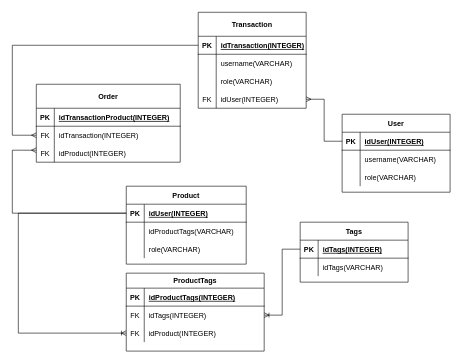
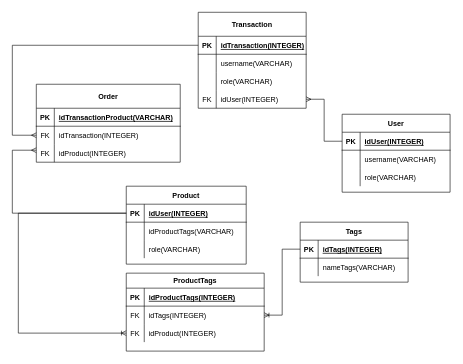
  <mxCell id="0" />
  <mxCell id="1" parent="0" />
  <mxCell id="2" value="User" style="shape=table;startSize=30;container=1;collapsible=1;childLayout=tableLayout;fixedRows=1;rowLines=0;fontStyle=1;align=center;resizeLast=1;" vertex="1" parent="1"><mxGeometry x="570" y="190" width="180" height="130" as="geometry" /></mxCell>
  <mxCell id="3" value="" style="shape=tableRow;horizontal=0;startSize=0;swimlaneHead=0;swimlaneBody=0;fillColor=none;collapsible=0;dropTarget=0;points=[[0,0.5],[1,0.5]];portConstraint=eastwest;top=0;left=0;right=0;bottom=1;" vertex="1" parent="2"><mxGeometry y="30" width="180" height="30" as="geometry" /></mxCell>
  <mxCell id="4" value="PK" style="shape=partialRectangle;connectable=0;fillColor=none;top=0;left=0;bottom=0;right=0;fontStyle=1;overflow=hidden;" vertex="1" parent="3"><mxGeometry width="30" height="30" as="geometry"><mxRectangle width="30" height="30" as="alternateBounds" /></mxGeometry></mxCell>
  <mxCell id="5" value="idUser(INTEGER)" style="shape=partialRectangle;connectable=0;fillColor=none;top=0;left=0;bottom=0;right=0;align=left;spacingLeft=6;fontStyle=5;overflow=hidden;" vertex="1" parent="3"><mxGeometry x="30" width="150" height="30" as="geometry"><mxRectangle width="150" height="30" as="alternateBounds" /></mxGeometry></mxCell>
  <mxCell id="6" value="" style="shape=tableRow;horizontal=0;startSize=0;swimlaneHead=0;swimlaneBody=0;fillColor=none;collapsible=0;dropTarget=0;points=[[0,0.5],[1,0.5]];portConstraint=eastwest;top=0;left=0;right=0;bottom=0;" vertex="1" parent="2"><mxGeometry y="60" width="180" height="30" as="geometry" /></mxCell>
  <mxCell id="7" value="" style="shape=partialRectangle;connectable=0;fillColor=none;top=0;left=0;bottom=0;right=0;editable=1;overflow=hidden;" vertex="1" parent="6"><mxGeometry width="30" height="30" as="geometry"><mxRectangle width="30" height="30" as="alternateBounds" /></mxGeometry></mxCell>
  <mxCell id="8" value="username(VARCHAR)" style="shape=partialRectangle;connectable=0;fillColor=none;top=0;left=0;bottom=0;right=0;align=left;spacingLeft=6;overflow=hidden;" vertex="1" parent="6"><mxGeometry x="30" width="150" height="30" as="geometry"><mxRectangle width="150" height="30" as="alternateBounds" /></mxGeometry></mxCell>
  <mxCell id="9" value="" style="shape=tableRow;horizontal=0;startSize=0;swimlaneHead=0;swimlaneBody=0;fillColor=none;collapsible=0;dropTarget=0;points=[[0,0.5],[1,0.5]];portConstraint=eastwest;top=0;left=0;right=0;bottom=0;" vertex="1" parent="2"><mxGeometry y="90" width="180" height="30" as="geometry" /></mxCell>
  <mxCell id="10" value="" style="shape=partialRectangle;connectable=0;fillColor=none;top=0;left=0;bottom=0;right=0;editable=1;overflow=hidden;" vertex="1" parent="9"><mxGeometry width="30" height="30" as="geometry"><mxRectangle width="30" height="30" as="alternateBounds" /></mxGeometry></mxCell>
  <mxCell id="11" value="role(VARCHAR)" style="shape=partialRectangle;connectable=0;fillColor=none;top=0;left=0;bottom=0;right=0;align=left;spacingLeft=6;overflow=hidden;" vertex="1" parent="9"><mxGeometry x="30" width="150" height="30" as="geometry"><mxRectangle width="150" height="30" as="alternateBounds" /></mxGeometry></mxCell>
  <mxCell id="12" value="Tags" style="shape=table;startSize=30;container=1;collapsible=1;childLayout=tableLayout;fixedRows=1;rowLines=0;fontStyle=1;align=center;resizeLast=1;" vertex="1" parent="1"><mxGeometry x="500" y="370" width="180" height="100" as="geometry" /></mxCell>
  <mxCell id="13" value="" style="shape=tableRow;horizontal=0;startSize=0;swimlaneHead=0;swimlaneBody=0;fillColor=none;collapsible=0;dropTarget=0;points=[[0,0.5],[1,0.5]];portConstraint=eastwest;top=0;left=0;right=0;bottom=1;" vertex="1" parent="12"><mxGeometry y="30" width="180" height="30" as="geometry" /></mxCell>
  <mxCell id="14" value="PK" style="shape=partialRectangle;connectable=0;fillColor=none;top=0;left=0;bottom=0;right=0;fontStyle=1;overflow=hidden;" vertex="1" parent="13"><mxGeometry width="30" height="30" as="geometry"><mxRectangle width="30" height="30" as="alternateBounds" /></mxGeometry></mxCell>
  <mxCell id="15" value="idTags(INTEGER)" style="shape=partialRectangle;connectable=0;fillColor=none;top=0;left=0;bottom=0;right=0;align=left;spacingLeft=6;fontStyle=5;overflow=hidden;" vertex="1" parent="13"><mxGeometry x="30" width="150" height="30" as="geometry"><mxRectangle width="150" height="30" as="alternateBounds" /></mxGeometry></mxCell>
  <mxCell id="16" value="" style="shape=tableRow;horizontal=0;startSize=0;swimlaneHead=0;swimlaneBody=0;fillColor=none;collapsible=0;dropTarget=0;points=[[0,0.5],[1,0.5]];portConstraint=eastwest;top=0;left=0;right=0;bottom=0;" vertex="1" parent="12"><mxGeometry y="60" width="180" height="30" as="geometry" /></mxCell>
  <mxCell id="17" value="" style="shape=partialRectangle;connectable=0;fillColor=none;top=0;left=0;bottom=0;right=0;editable=1;overflow=hidden;" vertex="1" parent="16"><mxGeometry width="30" height="30" as="geometry"><mxRectangle width="30" height="30" as="alternateBounds" /></mxGeometry></mxCell>
- <mxCell id="18" value="idTags(VARCHAR)" style="shape=partialRectangle;connectable=0;fillColor=none;top=0;left=0;bottom=0;right=0;align=left;spacingLeft=6;overflow=hidden;" vertex="1" parent="16"><mxGeometry x="30" width="150" height="30" as="geometry"><mxRectangle width="150" height="30" as="alternateBounds" /></mxGeometry></mxCell>
+ <mxCell id="18" value="nameTags(VARCHAR)" style="shape=partialRectangle;connectable=0;fillColor=none;top=0;left=0;bottom=0;right=0;align=left;spacingLeft=6;overflow=hidden;" vertex="1" parent="16"><mxGeometry x="30" width="150" height="30" as="geometry"><mxRectangle width="150" height="30" as="alternateBounds" /></mxGeometry></mxCell>
  <mxCell id="19" value="Transaction" style="shape=table;startSize=40;container=1;collapsible=1;childLayout=tableLayout;fixedRows=1;rowLines=0;fontStyle=1;align=center;resizeLast=1;" vertex="1" parent="1"><mxGeometry x="330" y="20" width="180" height="160" as="geometry" /></mxCell>
  <mxCell id="20" value="" style="shape=tableRow;horizontal=0;startSize=0;swimlaneHead=0;swimlaneBody=0;fillColor=none;collapsible=0;dropTarget=0;points=[[0,0.5],[1,0.5]];portConstraint=eastwest;top=0;left=0;right=0;bottom=1;" vertex="1" parent="19"><mxGeometry y="40" width="180" height="30" as="geometry" /></mxCell>
  <mxCell id="21" value="PK" style="shape=partialRectangle;connectable=0;fillColor=none;top=0;left=0;bottom=0;right=0;fontStyle=1;overflow=hidden;" vertex="1" parent="20"><mxGeometry width="30" height="30" as="geometry"><mxRectangle width="30" height="30" as="alternateBounds" /></mxGeometry></mxCell>
  <mxCell id="22" value="idTransaction(INTEGER)" style="shape=partialRectangle;connectable=0;fillColor=none;top=0;left=0;bottom=0;right=0;align=left;spacingLeft=6;fontStyle=5;overflow=hidden;" vertex="1" parent="20"><mxGeometry x="30" width="150" height="30" as="geometry"><mxRectangle width="150" height="30" as="alternateBounds" /></mxGeometry></mxCell>
  <mxCell id="23" value="" style="shape=tableRow;horizontal=0;startSize=0;swimlaneHead=0;swimlaneBody=0;fillColor=none;collapsible=0;dropTarget=0;points=[[0,0.5],[1,0.5]];portConstraint=eastwest;top=0;left=0;right=0;bottom=0;" vertex="1" parent="19"><mxGeometry y="70" width="180" height="30" as="geometry" /></mxCell>
  <mxCell id="24" value="" style="shape=partialRectangle;connectable=0;fillColor=none;top=0;left=0;bottom=0;right=0;editable=1;overflow=hidden;" vertex="1" parent="23"><mxGeometry width="30" height="30" as="geometry"><mxRectangle width="30" height="30" as="alternateBounds" /></mxGeometry></mxCell>
  <mxCell id="25" value="username(VARCHAR)" style="shape=partialRectangle;connectable=0;fillColor=none;top=0;left=0;bottom=0;right=0;align=left;spacingLeft=6;overflow=hidden;" vertex="1" parent="23"><mxGeometry x="30" width="150" height="30" as="geometry"><mxRectangle width="150" height="30" as="alternateBounds" /></mxGeometry></mxCell>
  <mxCell id="26" value="" style="shape=tableRow;horizontal=0;startSize=0;swimlaneHead=0;swimlaneBody=0;fillColor=none;collapsible=0;dropTarget=0;points=[[0,0.5],[1,0.5]];portConstraint=eastwest;top=0;left=0;right=0;bottom=0;" vertex="1" parent="19"><mxGeometry y="100" width="180" height="30" as="geometry" /></mxCell>
  <mxCell id="27" value="" style="shape=partialRectangle;connectable=0;fillColor=none;top=0;left=0;bottom=0;right=0;editable=1;overflow=hidden;" vertex="1" parent="26"><mxGeometry width="30" height="30" as="geometry"><mxRectangle width="30" height="30" as="alternateBounds" /></mxGeometry></mxCell>
  <mxCell id="28" value="role(VARCHAR)" style="shape=partialRectangle;connectable=0;fillColor=none;top=0;left=0;bottom=0;right=0;align=left;spacingLeft=6;overflow=hidden;" vertex="1" parent="26"><mxGeometry x="30" width="150" height="30" as="geometry"><mxRectangle width="150" height="30" as="alternateBounds" /></mxGeometry></mxCell>
  <mxCell id="29" value="" style="shape=tableRow;horizontal=0;startSize=0;swimlaneHead=0;swimlaneBody=0;fillColor=none;collapsible=0;dropTarget=0;points=[[0,0.5],[1,0.5]];portConstraint=eastwest;top=0;left=0;right=0;bottom=0;" vertex="1" parent="19"><mxGeometry y="130" width="180" height="30" as="geometry" /></mxCell>
  <mxCell id="30" value="FK" style="shape=partialRectangle;connectable=0;fillColor=none;top=0;left=0;bottom=0;right=0;editable=1;overflow=hidden;" vertex="1" parent="29"><mxGeometry width="30" height="30" as="geometry"><mxRectangle width="30" height="30" as="alternateBounds" /></mxGeometry></mxCell>
  <mxCell id="31" value="idUser(INTEGER)" style="shape=partialRectangle;connectable=0;fillColor=none;top=0;left=0;bottom=0;right=0;align=left;spacingLeft=6;overflow=hidden;" vertex="1" parent="29"><mxGeometry x="30" width="150" height="30" as="geometry"><mxRectangle width="150" height="30" as="alternateBounds" /></mxGeometry></mxCell>
  <mxCell id="32" value="Product" style="shape=table;startSize=30;container=1;collapsible=1;childLayout=tableLayout;fixedRows=1;rowLines=0;fontStyle=1;align=center;resizeLast=1;" vertex="1" parent="1"><mxGeometry x="210" y="310" width="200" height="130" as="geometry" /></mxCell>
  <mxCell id="33" value="" style="shape=tableRow;horizontal=0;startSize=0;swimlaneHead=0;swimlaneBody=0;fillColor=none;collapsible=0;dropTarget=0;points=[[0,0.5],[1,0.5]];portConstraint=eastwest;top=0;left=0;right=0;bottom=1;" vertex="1" parent="32"><mxGeometry y="30" width="200" height="30" as="geometry" /></mxCell>
  <mxCell id="34" value="PK" style="shape=partialRectangle;connectable=0;fillColor=none;top=0;left=0;bottom=0;right=0;fontStyle=1;overflow=hidden;" vertex="1" parent="33"><mxGeometry width="30" height="30" as="geometry"><mxRectangle width="30" height="30" as="alternateBounds" /></mxGeometry></mxCell>
  <mxCell id="35" value="idUser(INTEGER)" style="shape=partialRectangle;connectable=0;fillColor=none;top=0;left=0;bottom=0;right=0;align=left;spacingLeft=6;fontStyle=5;overflow=hidden;" vertex="1" parent="33"><mxGeometry x="30" width="170" height="30" as="geometry"><mxRectangle width="170" height="30" as="alternateBounds" /></mxGeometry></mxCell>
  <mxCell id="36" value="" style="shape=tableRow;horizontal=0;startSize=0;swimlaneHead=0;swimlaneBody=0;fillColor=none;collapsible=0;dropTarget=0;points=[[0,0.5],[1,0.5]];portConstraint=eastwest;top=0;left=0;right=0;bottom=0;" vertex="1" parent="32"><mxGeometry y="60" width="200" height="30" as="geometry" /></mxCell>
  <mxCell id="37" value="" style="shape=partialRectangle;connectable=0;fillColor=none;top=0;left=0;bottom=0;right=0;editable=1;overflow=hidden;" vertex="1" parent="36"><mxGeometry width="30" height="30" as="geometry"><mxRectangle width="30" height="30" as="alternateBounds" /></mxGeometry></mxCell>
  <mxCell id="38" value="idProductTags(VARCHAR)" style="shape=partialRectangle;connectable=0;fillColor=none;top=0;left=0;bottom=0;right=0;align=left;spacingLeft=6;overflow=hidden;" vertex="1" parent="36"><mxGeometry x="30" width="170" height="30" as="geometry"><mxRectangle width="170" height="30" as="alternateBounds" /></mxGeometry></mxCell>
  <mxCell id="39" value="" style="shape=tableRow;horizontal=0;startSize=0;swimlaneHead=0;swimlaneBody=0;fillColor=none;collapsible=0;dropTarget=0;points=[[0,0.5],[1,0.5]];portConstraint=eastwest;top=0;left=0;right=0;bottom=0;" vertex="1" parent="32"><mxGeometry y="90" width="200" height="30" as="geometry" /></mxCell>
  <mxCell id="40" value="" style="shape=partialRectangle;connectable=0;fillColor=none;top=0;left=0;bottom=0;right=0;editable=1;overflow=hidden;" vertex="1" parent="39"><mxGeometry width="30" height="30" as="geometry"><mxRectangle width="30" height="30" as="alternateBounds" /></mxGeometry></mxCell>
  <mxCell id="41" value="role(VARCHAR)" style="shape=partialRectangle;connectable=0;fillColor=none;top=0;left=0;bottom=0;right=0;align=left;spacingLeft=6;overflow=hidden;" vertex="1" parent="39"><mxGeometry x="30" width="170" height="30" as="geometry"><mxRectangle width="170" height="30" as="alternateBounds" /></mxGeometry></mxCell>
  <mxCell id="42" value="ProductTags" style="shape=table;startSize=25;container=1;collapsible=1;childLayout=tableLayout;fixedRows=1;rowLines=0;fontStyle=1;align=center;resizeLast=1;" vertex="1" parent="1"><mxGeometry x="210" y="455" width="230" height="130" as="geometry" /></mxCell>
  <mxCell id="43" value="" style="shape=tableRow;horizontal=0;startSize=0;swimlaneHead=0;swimlaneBody=0;fillColor=none;collapsible=0;dropTarget=0;points=[[0,0.5],[1,0.5]];portConstraint=eastwest;top=0;left=0;right=0;bottom=1;" vertex="1" parent="42"><mxGeometry y="25" width="230" height="30" as="geometry" /></mxCell>
  <mxCell id="44" value="PK" style="shape=partialRectangle;connectable=0;fillColor=none;top=0;left=0;bottom=0;right=0;fontStyle=1;overflow=hidden;" vertex="1" parent="43"><mxGeometry width="30" height="30" as="geometry"><mxRectangle width="30" height="30" as="alternateBounds" /></mxGeometry></mxCell>
  <mxCell id="45" value="idProductTags(INTEGER)" style="shape=partialRectangle;connectable=0;fillColor=none;top=0;left=0;bottom=0;right=0;align=left;spacingLeft=6;fontStyle=5;overflow=hidden;" vertex="1" parent="43"><mxGeometry x="30" width="200" height="30" as="geometry"><mxRectangle width="200" height="30" as="alternateBounds" /></mxGeometry></mxCell>
  <mxCell id="46" value="" style="shape=tableRow;horizontal=0;startSize=0;swimlaneHead=0;swimlaneBody=0;fillColor=none;collapsible=0;dropTarget=0;points=[[0,0.5],[1,0.5]];portConstraint=eastwest;top=0;left=0;right=0;bottom=0;" vertex="1" parent="42"><mxGeometry y="55" width="230" height="30" as="geometry" /></mxCell>
  <mxCell id="47" value="FK" style="shape=partialRectangle;connectable=0;fillColor=none;top=0;left=0;bottom=0;right=0;editable=1;overflow=hidden;" vertex="1" parent="46"><mxGeometry width="30" height="30" as="geometry"><mxRectangle width="30" height="30" as="alternateBounds" /></mxGeometry></mxCell>
  <mxCell id="48" value="idTags(INTEGER)" style="shape=partialRectangle;connectable=0;fillColor=none;top=0;left=0;bottom=0;right=0;align=left;spacingLeft=6;overflow=hidden;" vertex="1" parent="46"><mxGeometry x="30" width="200" height="30" as="geometry"><mxRectangle width="200" height="30" as="alternateBounds" /></mxGeometry></mxCell>
  <mxCell id="49" value="" style="shape=tableRow;horizontal=0;startSize=0;swimlaneHead=0;swimlaneBody=0;fillColor=none;collapsible=0;dropTarget=0;points=[[0,0.5],[1,0.5]];portConstraint=eastwest;top=0;left=0;right=0;bottom=0;" vertex="1" parent="42"><mxGeometry y="85" width="230" height="30" as="geometry" /></mxCell>
  <mxCell id="50" value="FK" style="shape=partialRectangle;connectable=0;fillColor=none;top=0;left=0;bottom=0;right=0;editable=1;overflow=hidden;" vertex="1" parent="49"><mxGeometry width="30" height="30" as="geometry"><mxRectangle width="30" height="30" as="alternateBounds" /></mxGeometry></mxCell>
  <mxCell id="51" value="idProduct(INTEGER)" style="shape=partialRectangle;connectable=0;fillColor=none;top=0;left=0;bottom=0;right=0;align=left;spacingLeft=6;overflow=hidden;" vertex="1" parent="49"><mxGeometry x="30" width="200" height="30" as="geometry"><mxRectangle width="200" height="30" as="alternateBounds" /></mxGeometry></mxCell>
  <mxCell id="52" value="" style="edgeStyle=entityRelationEdgeStyle;fontSize=12;html=1;endArrow=ERoneToMany;rounded=0;entryX=1;entryY=0.5;entryDx=0;entryDy=0;" edge="1" parent="1" source="13" target="46"><mxGeometry width="100" height="100" relative="1" as="geometry"><mxPoint x="110" y="650" as="sourcePoint" /><mxPoint x="210" y="550" as="targetPoint" /></mxGeometry></mxCell>
  <mxCell id="53" value="" style="edgeStyle=elbowEdgeStyle;fontSize=12;html=1;endArrow=ERoneToMany;rounded=0;exitX=0;exitY=0.5;exitDx=0;exitDy=0;entryX=0;entryY=0.5;entryDx=0;entryDy=0;" edge="1" parent="1" source="33" target="49"><mxGeometry width="100" height="100" relative="1" as="geometry"><mxPoint x="50" y="330" as="sourcePoint" /><mxPoint x="-50" y="430" as="targetPoint" /><Array as="points"><mxPoint x="30" y="430" /></Array></mxGeometry></mxCell>
  <mxCell id="54" value="Order" style="shape=table;startSize=40;container=1;collapsible=1;childLayout=tableLayout;fixedRows=1;rowLines=0;fontStyle=1;align=center;resizeLast=1;" vertex="1" parent="1"><mxGeometry y="140" width="240" height="130" as="geometry" x="60" /></mxCell>
  <mxCell id="55" value="" style="shape=tableRow;horizontal=0;startSize=0;swimlaneHead=0;swimlaneBody=0;fillColor=none;collapsible=0;dropTarget=0;points=[[0,0.5],[1,0.5]];portConstraint=eastwest;top=0;left=0;right=0;bottom=1;" vertex="1" parent="54"><mxGeometry y="40" width="240" height="30" as="geometry" /></mxCell>
  <mxCell id="56" value="PK" style="shape=partialRectangle;connectable=0;fillColor=none;top=0;left=0;bottom=0;right=0;fontStyle=1;overflow=hidden;" vertex="1" parent="55"><mxGeometry width="30" height="30" as="geometry"><mxRectangle width="30" height="30" as="alternateBounds" /></mxGeometry></mxCell>
- <mxCell id="57" value="idTransactionProduct(INTEGER)" style="shape=partialRectangle;connectable=0;fillColor=none;top=0;left=0;bottom=0;right=0;align=left;spacingLeft=6;fontStyle=5;overflow=hidden;" vertex="1" parent="55"><mxGeometry x="30" width="210" height="30" as="geometry"><mxRectangle width="210" height="30" as="alternateBounds" /></mxGeometry></mxCell>
+ <mxCell id="57" value="idTransactionProduct(VARCHAR)" style="shape=partialRectangle;connectable=0;fillColor=none;top=0;left=0;bottom=0;right=0;align=left;spacingLeft=6;fontStyle=5;overflow=hidden;" vertex="1" parent="55"><mxGeometry x="30" width="210" height="30" as="geometry"><mxRectangle width="210" height="30" as="alternateBounds" /></mxGeometry></mxCell>
  <mxCell id="58" value="" style="shape=tableRow;horizontal=0;startSize=0;swimlaneHead=0;swimlaneBody=0;fillColor=none;collapsible=0;dropTarget=0;points=[[0,0.5],[1,0.5]];portConstraint=eastwest;top=0;left=0;right=0;bottom=0;" vertex="1" parent="54"><mxGeometry y="70" width="240" height="30" as="geometry" /></mxCell>
  <mxCell id="59" value="FK" style="shape=partialRectangle;connectable=0;fillColor=none;top=0;left=0;bottom=0;right=0;editable=1;overflow=hidden;" vertex="1" parent="58"><mxGeometry width="30" height="30" as="geometry"><mxRectangle width="30" height="30" as="alternateBounds" /></mxGeometry></mxCell>
  <mxCell id="60" value="idTransaction(INTEGER)" style="shape=partialRectangle;connectable=0;fillColor=none;top=0;left=0;bottom=0;right=0;align=left;spacingLeft=6;overflow=hidden;" vertex="1" parent="58"><mxGeometry x="30" width="210" height="30" as="geometry"><mxRectangle width="210" height="30" as="alternateBounds" /></mxGeometry></mxCell>
  <mxCell id="61" value="" style="shape=tableRow;horizontal=0;startSize=0;swimlaneHead=0;swimlaneBody=0;fillColor=none;collapsible=0;dropTarget=0;points=[[0,0.5],[1,0.5]];portConstraint=eastwest;top=0;left=0;right=0;bottom=0;" vertex="1" parent="54"><mxGeometry y="100" width="240" height="30" as="geometry" /></mxCell>
  <mxCell id="62" value="FK" style="shape=partialRectangle;connectable=0;fillColor=none;top=0;left=0;bottom=0;right=0;editable=1;overflow=hidden;" vertex="1" parent="61"><mxGeometry width="30" height="30" as="geometry"><mxRectangle width="30" height="30" as="alternateBounds" /></mxGeometry></mxCell>
  <mxCell id="63" value="idProduct(INTEGER)" style="shape=partialRectangle;connectable=0;fillColor=none;top=0;left=0;bottom=0;right=0;align=left;spacingLeft=6;overflow=hidden;" vertex="1" parent="61"><mxGeometry x="30" width="210" height="30" as="geometry"><mxRectangle width="210" height="30" as="alternateBounds" /></mxGeometry></mxCell>
  <mxCell id="64" value="" style="edgeStyle=elbowEdgeStyle;fontSize=12;html=1;endArrow=ERmany;rounded=0;exitX=0;exitY=0.5;exitDx=0;exitDy=0;" edge="1" parent="1" source="33"><mxGeometry width="100" height="100" relative="1" as="geometry"><mxPoint x="-40" y="350" as="sourcePoint" /><mxPoint y="250" as="targetPoint" x="60" /><Array as="points"><mxPoint x="20" y="310" /></Array></mxGeometry></mxCell>
  <mxCell id="65" value="" style="edgeStyle=elbowEdgeStyle;fontSize=12;html=1;endArrow=ERmany;rounded=0;exitX=0;exitY=0.5;exitDx=0;exitDy=0;entryX=0;entryY=0.5;entryDx=0;entryDy=0;" edge="1" parent="1" source="20" target="58"><mxGeometry width="100" height="100" relative="1" as="geometry"><mxPoint x="130" y="20" as="sourcePoint" /><mxPoint x="30" y="120" as="targetPoint" /><Array as="points"><mxPoint x="20" y="130" /></Array></mxGeometry></mxCell>
  <mxCell id="66" value="" style="edgeStyle=entityRelationEdgeStyle;fontSize=12;html=1;endArrow=ERmany;rounded=0;entryX=1;entryY=0.5;entryDx=0;entryDy=0;exitX=0;exitY=0.5;exitDx=0;exitDy=0;" edge="1" parent="1" source="3" target="29"><mxGeometry width="100" height="100" relative="1" as="geometry"><mxPoint x="520" y="230" as="sourcePoint" /><mxPoint x="710" y="90" as="targetPoint" /></mxGeometry></mxCell>
